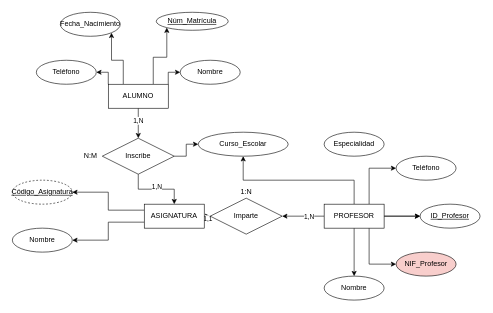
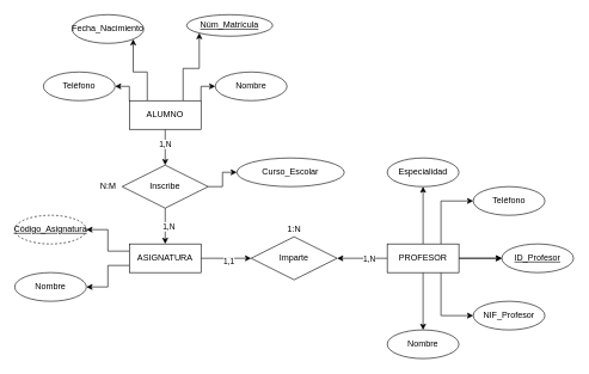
  <mxCell id="0" />
  <mxCell id="1" parent="0" />
  <mxCell id="2" style="edgeStyle=orthogonalEdgeStyle;rounded=0;orthogonalLoop=1;jettySize=auto;html=1;exitX=0.5;exitY=1;exitDx=0;exitDy=0;entryX=0.5;entryY=0;entryDx=0;entryDy=0;" parent="1" source="8" target="38" edge="1"><mxGeometry relative="1" as="geometry" /></mxCell>
  <mxCell id="3" value="1,N" style="edgeLabel;html=1;align=center;verticalAlign=middle;resizable=0;points=[];" vertex="1" connectable="0" parent="2"><mxGeometry x="-0.2" y="-1" relative="1" as="geometry"><mxPoint as="offset" /></mxGeometry></mxCell>
  <mxCell id="4" style="edgeStyle=orthogonalEdgeStyle;rounded=0;orthogonalLoop=1;jettySize=auto;html=1;exitX=0;exitY=0;exitDx=0;exitDy=0;entryX=1;entryY=0.5;entryDx=0;entryDy=0;" parent="1" source="8" target="23" edge="1"><mxGeometry relative="1" as="geometry"><Array as="points"><mxPoint x="180" y="120" /></Array></mxGeometry></mxCell>
  <mxCell id="5" style="edgeStyle=orthogonalEdgeStyle;rounded=0;orthogonalLoop=1;jettySize=auto;html=1;exitX=1;exitY=0;exitDx=0;exitDy=0;entryX=0;entryY=0.5;entryDx=0;entryDy=0;" parent="1" source="8" target="26" edge="1"><mxGeometry relative="1" as="geometry"><Array as="points"><mxPoint x="280" y="120" /></Array></mxGeometry></mxCell>
  <mxCell id="6" style="edgeStyle=orthogonalEdgeStyle;rounded=0;orthogonalLoop=1;jettySize=auto;html=1;exitX=0.75;exitY=0;exitDx=0;exitDy=0;entryX=0;entryY=1;entryDx=0;entryDy=0;" parent="1" source="8" target="25" edge="1"><mxGeometry relative="1" as="geometry" /></mxCell>
  <mxCell id="7" style="edgeStyle=orthogonalEdgeStyle;rounded=0;orthogonalLoop=1;jettySize=auto;html=1;exitX=0.25;exitY=0;exitDx=0;exitDy=0;entryX=1;entryY=1;entryDx=0;entryDy=0;" parent="1" source="8" target="24" edge="1"><mxGeometry relative="1" as="geometry" /></mxCell>
  <mxCell id="8" value="ALUMNO" style="whiteSpace=wrap;html=1;align=center;" parent="1" vertex="1"><mxGeometry x="180" y="140" width="100" height="40" as="geometry" /></mxCell>
  <mxCell id="9" style="edgeStyle=orthogonalEdgeStyle;rounded=0;orthogonalLoop=1;jettySize=auto;html=1;exitX=0;exitY=0.25;exitDx=0;exitDy=0;entryX=1;entryY=0.5;entryDx=0;entryDy=0;" parent="1" source="13" target="28" edge="1"><mxGeometry relative="1" as="geometry" /></mxCell>
  <mxCell id="10" style="edgeStyle=orthogonalEdgeStyle;rounded=0;orthogonalLoop=1;jettySize=auto;html=1;exitX=0;exitY=0.75;exitDx=0;exitDy=0;" parent="1" source="13" target="27" edge="1"><mxGeometry relative="1" as="geometry" /></mxCell>
  <mxCell id="11" style="edgeStyle=orthogonalEdgeStyle;rounded=0;orthogonalLoop=1;jettySize=auto;html=1;exitX=1;exitY=0.5;exitDx=0;exitDy=0;entryX=0;entryY=0.5;entryDx=0;entryDy=0;" edge="1" parent="1" source="13" target="39"><mxGeometry relative="1" as="geometry" /></mxCell>
  <mxCell id="12" value="1,1" style="edgeLabel;html=1;align=center;verticalAlign=middle;resizable=0;points=[];" vertex="1" connectable="0" parent="11"><mxGeometry x="0.086" y="-4" relative="1" as="geometry"><mxPoint as="offset" /></mxGeometry></mxCell>
- <mxCell id="13" value="ASIGNATURA" style="whiteSpace=wrap;html=1;align=center;" parent="1" vertex="1"><mxGeometry x="240" y="340" width="100" height="40" as="geometry" /></mxCell>
+ <mxCell id="13" value="ASIGNATURA" style="whiteSpace=wrap;html=1;align=center;" parent="1" vertex="1"><mxGeometry x="180" y="340" width="100" height="40" as="geometry" /></mxCell>
  <mxCell id="14" style="edgeStyle=orthogonalEdgeStyle;rounded=0;orthogonalLoop=1;jettySize=auto;html=1;exitX=0.5;exitY=1;exitDx=0;exitDy=0;entryX=0.5;entryY=0;entryDx=0;entryDy=0;" parent="1" source="22" target="31" edge="1"><mxGeometry relative="1" as="geometry" /></mxCell>
- <mxCell id="15" style="edgeStyle=orthogonalEdgeStyle;rounded=0;orthogonalLoop=1;jettySize=auto;html=1;exitX=0.5;exitY=0;exitDx=0;exitDy=0;" parent="1" source="22" target="42" edge="1"><mxGeometry relative="1" as="geometry" /></mxCell>
+ <mxCell id="15" style="edgeStyle=orthogonalEdgeStyle;rounded=0;orthogonalLoop=1;jettySize=auto;html=1;exitX=0.5;exitY=0;exitDx=0;exitDy=0;entryX=0.5;entryY=1;entryDx=0;entryDy=0;" parent="1" source="22" target="33" edge="1"><mxGeometry relative="1" as="geometry" /></mxCell>
  <mxCell id="16" style="edgeStyle=orthogonalEdgeStyle;rounded=0;orthogonalLoop=1;jettySize=auto;html=1;exitX=0.75;exitY=0;exitDx=0;exitDy=0;entryX=0;entryY=0.5;entryDx=0;entryDy=0;" parent="1" source="22" target="32" edge="1"><mxGeometry relative="1" as="geometry" /></mxCell>
  <mxCell id="17" style="edgeStyle=orthogonalEdgeStyle;rounded=0;orthogonalLoop=1;jettySize=auto;html=1;exitX=0.75;exitY=1;exitDx=0;exitDy=0;entryX=0;entryY=0.5;entryDx=0;entryDy=0;" parent="1" source="22" target="30" edge="1"><mxGeometry relative="1" as="geometry" /></mxCell>
  <mxCell id="18" style="edgeStyle=orthogonalEdgeStyle;rounded=0;orthogonalLoop=1;jettySize=auto;html=1;exitX=1;exitY=0.5;exitDx=0;exitDy=0;" parent="1" source="22" target="29" edge="1"><mxGeometry relative="1" as="geometry" /></mxCell>
  <mxCell id="19" style="edgeStyle=orthogonalEdgeStyle;rounded=0;orthogonalLoop=1;jettySize=auto;html=1;exitX=0;exitY=0.5;exitDx=0;exitDy=0;entryX=1;entryY=0.5;entryDx=0;entryDy=0;" parent="1" source="22" target="39" edge="1"><mxGeometry relative="1" as="geometry" /></mxCell>
  <mxCell id="20" value="1,N" style="edgeLabel;html=1;align=center;verticalAlign=middle;resizable=0;points=[];" vertex="1" connectable="0" parent="19"><mxGeometry x="-0.257" y="1" relative="1" as="geometry"><mxPoint as="offset" /></mxGeometry></mxCell>
  <mxCell id="21" value="" style="edgeStyle=orthogonalEdgeStyle;rounded=0;orthogonalLoop=1;jettySize=auto;html=1;" edge="1" parent="1" source="22" target="29"><mxGeometry relative="1" as="geometry" /></mxCell>
  <mxCell id="22" value="PROFESOR" style="whiteSpace=wrap;html=1;align=center;" parent="1" vertex="1"><mxGeometry x="540" y="340" width="100" height="40" as="geometry" /></mxCell>
  <mxCell id="23" value="Teléfono" style="ellipse;whiteSpace=wrap;html=1;align=center;" parent="1" vertex="1"><mxGeometry x="60" y="100" width="100" height="40" as="geometry" /></mxCell>
  <mxCell id="24" value="Fecha_Nacimiento" style="ellipse;whiteSpace=wrap;html=1;align=center;" parent="1" vertex="1"><mxGeometry x="100" y="20" width="100" height="40" as="geometry" /></mxCell>
  <mxCell id="25" value="Núm_Matrícula" style="ellipse;whiteSpace=wrap;html=1;align=center;fontStyle=4;" parent="1" vertex="1"><mxGeometry x="260" y="20" width="120" height="30" as="geometry" /></mxCell>
  <mxCell id="26" value="Nombre" style="ellipse;whiteSpace=wrap;html=1;align=center;" parent="1" vertex="1"><mxGeometry x="300" y="100" width="100" height="40" as="geometry" /></mxCell>
  <mxCell id="27" value="Nombre" style="ellipse;whiteSpace=wrap;html=1;align=center;" parent="1" vertex="1"><mxGeometry x="20" y="380" width="100" height="40" as="geometry" /></mxCell>
  <mxCell id="28" value="Código_Asignatura" style="ellipse;whiteSpace=wrap;html=1;align=center;fontStyle=4;dashed=1;" parent="1" vertex="1"><mxGeometry x="20" y="300" width="100" height="40" as="geometry" /></mxCell>
  <mxCell id="29" value="ID_Profesor" style="ellipse;whiteSpace=wrap;html=1;align=center;fontStyle=4;" parent="1" vertex="1"><mxGeometry x="700" y="340" width="100" height="40" as="geometry" /></mxCell>
- <mxCell id="30" value="NIF_Profesor" style="ellipse;whiteSpace=wrap;html=1;align=center;fillColor=#f8cecc;" parent="1" vertex="1"><mxGeometry x="660" y="420" width="100" height="40" as="geometry" /></mxCell>
+ <mxCell id="30" value="NIF_Profesor" style="ellipse;whiteSpace=wrap;html=1;align=center;" parent="1" vertex="1"><mxGeometry x="660" y="420" width="100" height="40" as="geometry" /></mxCell>
  <mxCell id="31" value="Nombre" style="ellipse;whiteSpace=wrap;html=1;align=center;" parent="1" vertex="1"><mxGeometry x="540" y="460" width="100" height="40" as="geometry" /></mxCell>
  <mxCell id="32" value="Teléfono" style="ellipse;whiteSpace=wrap;html=1;align=center;" parent="1" vertex="1"><mxGeometry x="660" y="260" width="100" height="40" as="geometry" /></mxCell>
  <mxCell id="33" value="Especialidad" style="ellipse;whiteSpace=wrap;html=1;align=center;" parent="1" vertex="1"><mxGeometry x="540" y="220" width="100" height="40" as="geometry" /></mxCell>
  <mxCell id="34" style="edgeStyle=orthogonalEdgeStyle;rounded=0;orthogonalLoop=1;jettySize=auto;html=1;exitX=0.5;exitY=1;exitDx=0;exitDy=0;" parent="1" source="8" target="8" edge="1"><mxGeometry relative="1" as="geometry" /></mxCell>
  <mxCell id="35" style="edgeStyle=orthogonalEdgeStyle;rounded=0;orthogonalLoop=1;jettySize=auto;html=1;exitX=0.5;exitY=1;exitDx=0;exitDy=0;entryX=0.5;entryY=0;entryDx=0;entryDy=0;" parent="1" source="38" target="13" edge="1"><mxGeometry relative="1" as="geometry" /></mxCell>
  <mxCell id="36" value="1,N" style="edgeLabel;html=1;align=center;verticalAlign=middle;resizable=0;points=[];" vertex="1" connectable="0" parent="35"><mxGeometry y="4" relative="1" as="geometry"><mxPoint as="offset" /></mxGeometry></mxCell>
  <mxCell id="37" style="edgeStyle=orthogonalEdgeStyle;rounded=0;orthogonalLoop=1;jettySize=auto;html=1;exitX=1;exitY=0.5;exitDx=0;exitDy=0;entryX=0;entryY=0.5;entryDx=0;entryDy=0;" edge="1" parent="1" source="38" target="42"><mxGeometry relative="1" as="geometry" /></mxCell>
  <mxCell id="38" value="Inscribe" style="shape=rhombus;perimeter=rhombusPerimeter;whiteSpace=wrap;html=1;align=center;" parent="1" vertex="1"><mxGeometry x="170" y="230" width="120" height="60" as="geometry" /></mxCell>
  <mxCell id="39" value="Imparte" style="shape=rhombus;perimeter=rhombusPerimeter;whiteSpace=wrap;html=1;align=center;" parent="1" vertex="1"><mxGeometry x="350" y="330" width="120" height="60" as="geometry" /></mxCell>
  <mxCell id="40" value="1:N" style="text;html=1;align=center;verticalAlign=middle;resizable=0;points=[];autosize=1;strokeColor=none;fillColor=none;" vertex="1" parent="1"><mxGeometry x="390" y="305" width="40" height="30" as="geometry" /></mxCell>
  <mxCell id="41" value="N:M" style="text;html=1;align=center;verticalAlign=middle;resizable=0;points=[];autosize=1;strokeColor=none;fillColor=none;" vertex="1" parent="1"><mxGeometry x="125" y="245" width="50" height="30" as="geometry" /></mxCell>
  <mxCell id="42" value="Curso_Escolar" style="ellipse;whiteSpace=wrap;html=1;align=center;" vertex="1" parent="1"><mxGeometry x="330" y="220" width="150" height="40" as="geometry" /></mxCell>
